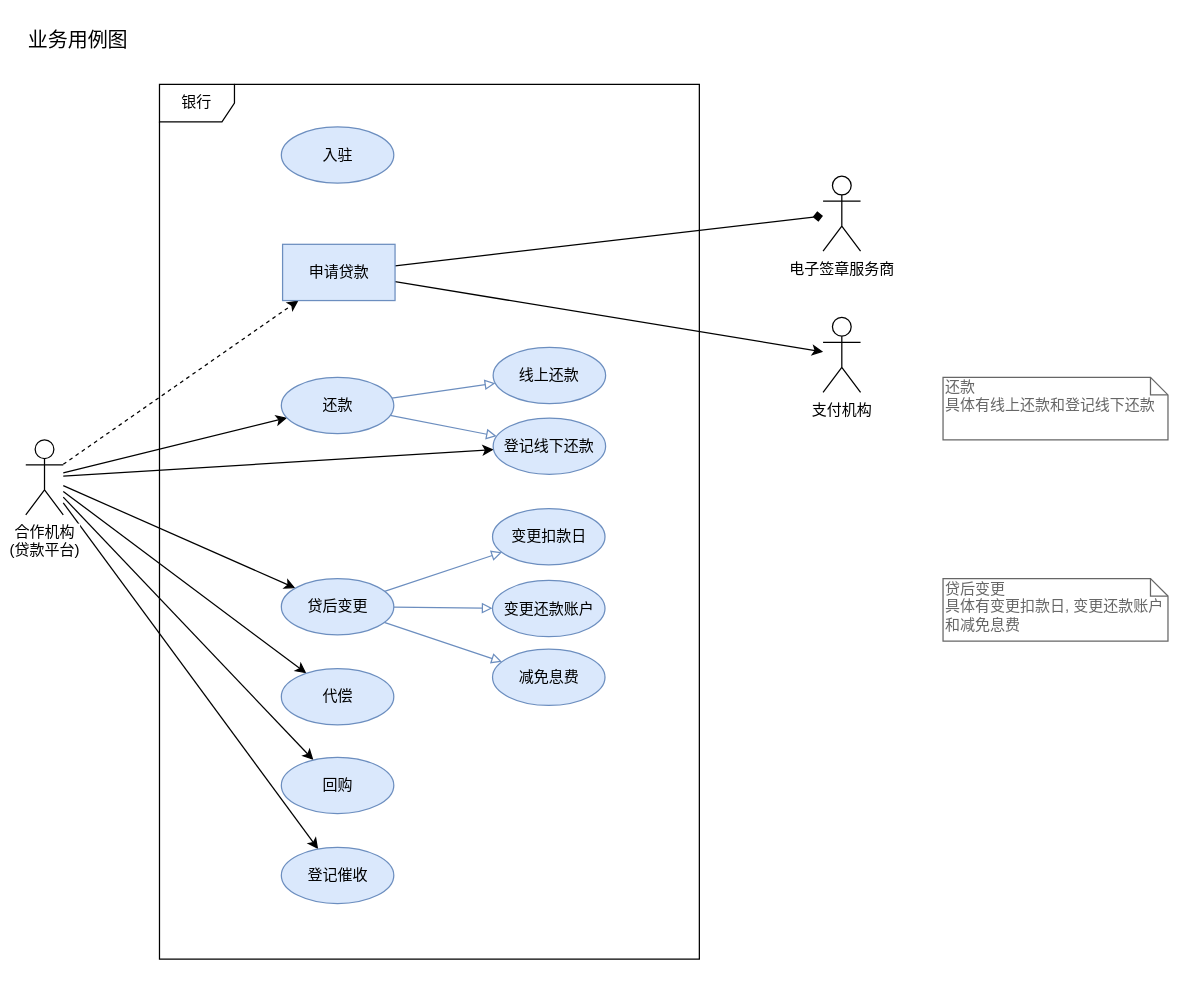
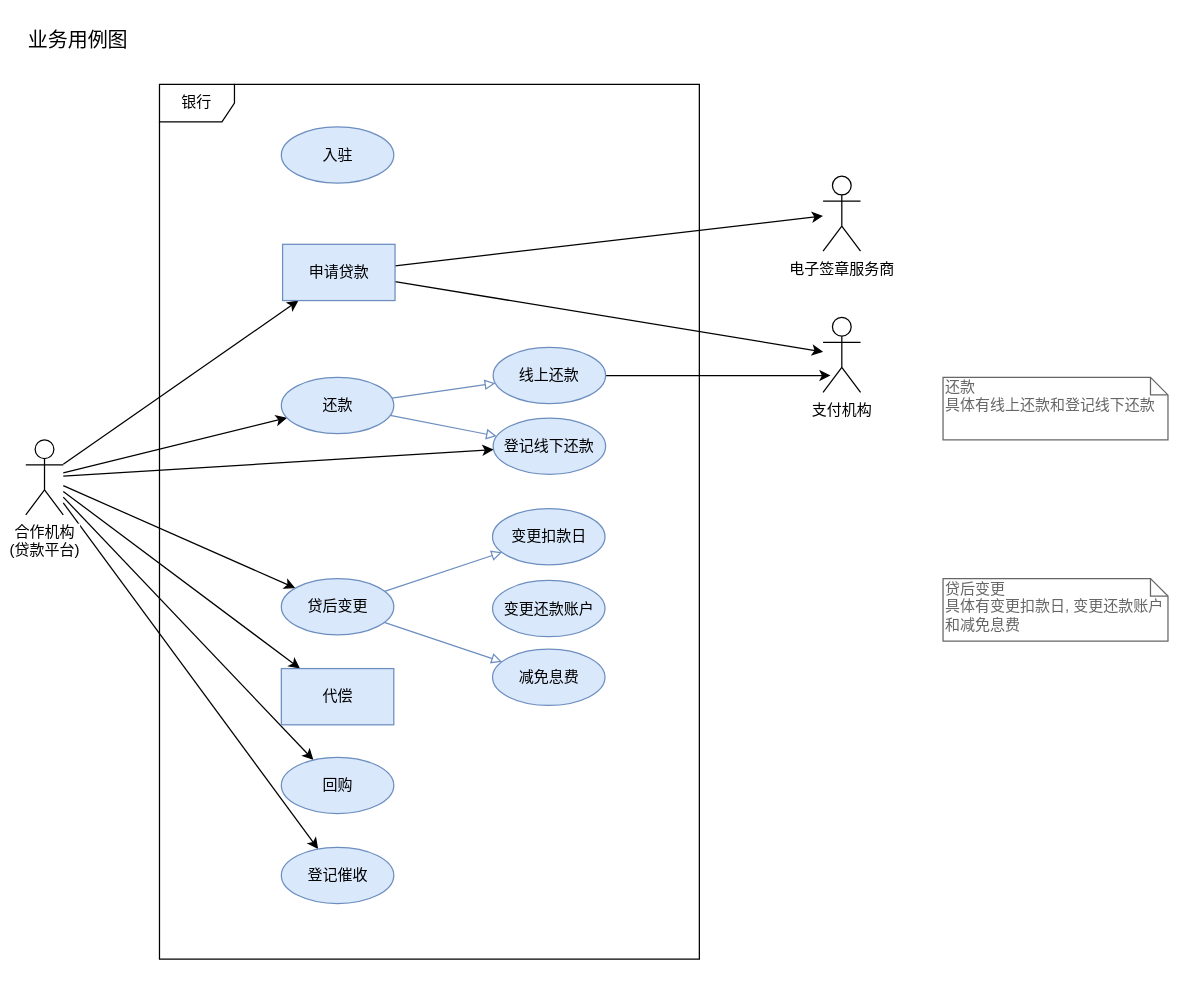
  <mxCell id="0" />
  <mxCell id="1" parent="0" />
  <mxCell id="2" value="银行" style="shape=umlFrame;whiteSpace=wrap;html=1;" parent="1" vertex="1"><mxGeometry x="127" y="67" width="432" height="700" as="geometry" /></mxCell>
  <mxCell id="3" style="edgeStyle=none;rounded=0;orthogonalLoop=1;jettySize=auto;html=1;" parent="1" source="10" target="16" edge="1"><mxGeometry relative="1" as="geometry" /></mxCell>
- <mxCell id="4" style="edgeStyle=none;rounded=0;orthogonalLoop=1;jettySize=auto;html=1;dashed=1;" parent="1" source="10" target="13" edge="1"><mxGeometry relative="1" as="geometry" /></mxCell>
+ <mxCell id="4" style="edgeStyle=none;rounded=0;orthogonalLoop=1;jettySize=auto;html=1;" parent="1" source="10" target="13" edge="1"><mxGeometry relative="1" as="geometry" /></mxCell>
  <mxCell id="5" style="edgeStyle=none;rounded=0;orthogonalLoop=1;jettySize=auto;html=1;" parent="1" source="10" target="20" edge="1"><mxGeometry relative="1" as="geometry" /></mxCell>
  <mxCell id="6" style="edgeStyle=none;rounded=0;orthogonalLoop=1;jettySize=auto;html=1;" parent="1" source="10" target="21" edge="1"><mxGeometry relative="1" as="geometry" /></mxCell>
  <mxCell id="7" style="edgeStyle=none;rounded=0;orthogonalLoop=1;jettySize=auto;html=1;" parent="1" source="10" target="22" edge="1"><mxGeometry relative="1" as="geometry" /></mxCell>
  <mxCell id="8" style="edgeStyle=none;rounded=0;orthogonalLoop=1;jettySize=auto;html=1;endArrow=classic;endFill=1;" parent="1" source="10" target="26" edge="1"><mxGeometry relative="1" as="geometry" /></mxCell>
  <mxCell id="9" style="rounded=0;orthogonalLoop=1;jettySize=auto;html=1;" parent="1" source="10" target="29" edge="1"><mxGeometry relative="1" as="geometry" /></mxCell>
  <mxCell id="10" value="合作机构&lt;br&gt;(贷款平台)&lt;br&gt;" style="shape=umlActor;verticalLabelPosition=bottom;labelBackgroundColor=#ffffff;verticalAlign=top;html=1;" parent="1" vertex="1"><mxGeometry x="20" y="351.5" width="30" height="60" as="geometry" /></mxCell>
- <mxCell id="11" style="edgeStyle=none;rounded=0;orthogonalLoop=1;jettySize=auto;html=1;endArrow=diamond;endFill=1;" parent="1" source="13" target="30" edge="1"><mxGeometry relative="1" as="geometry" /></mxCell>
+ <mxCell id="11" style="edgeStyle=none;rounded=0;orthogonalLoop=1;jettySize=auto;html=1;endArrow=classic;endFill=1;" parent="1" source="13" target="30" edge="1"><mxGeometry relative="1" as="geometry" /></mxCell>
  <mxCell id="12" style="edgeStyle=none;rounded=0;orthogonalLoop=1;jettySize=auto;html=1;endArrow=classic;endFill=1;" parent="1" source="13" target="31" edge="1"><mxGeometry relative="1" as="geometry" /></mxCell>
  <mxCell id="13" value="申请贷款" style="whiteSpace=wrap;html=1;fillColor=#dae8fc;strokeColor=#6c8ebf;rounded=0;" parent="1" vertex="1"><mxGeometry x="225.5" y="195" width="90" height="45" as="geometry" /></mxCell>
  <mxCell id="14" style="edgeStyle=none;rounded=0;orthogonalLoop=1;jettySize=auto;html=1;endArrow=block;endFill=0;fillColor=#dae8fc;strokeColor=#6c8ebf;" parent="1" source="16" target="28" edge="1"><mxGeometry relative="1" as="geometry" /></mxCell>
  <mxCell id="15" style="edgeStyle=none;rounded=0;orthogonalLoop=1;jettySize=auto;html=1;endArrow=block;endFill=0;fillColor=#dae8fc;strokeColor=#6c8ebf;" parent="1" source="16" target="29" edge="1"><mxGeometry relative="1" as="geometry" /></mxCell>
  <mxCell id="16" value="还款" style="ellipse;whiteSpace=wrap;html=1;fillColor=#dae8fc;strokeColor=#6c8ebf;" parent="1" vertex="1"><mxGeometry x="224.5" y="301.5" width="90" height="45" as="geometry" /></mxCell>
  <mxCell id="17" style="edgeStyle=none;rounded=0;orthogonalLoop=1;jettySize=auto;html=1;endArrow=block;endFill=0;fillColor=#dae8fc;strokeColor=#6c8ebf;" parent="1" source="20" target="23" edge="1"><mxGeometry relative="1" as="geometry" /></mxCell>
- <mxCell id="18" style="edgeStyle=none;rounded=0;orthogonalLoop=1;jettySize=auto;html=1;endArrow=block;endFill=0;fillColor=#dae8fc;strokeColor=#6c8ebf;" parent="1" source="20" target="24" edge="1"><mxGeometry relative="1" as="geometry" /></mxCell>
  <mxCell id="19" style="edgeStyle=none;rounded=0;orthogonalLoop=1;jettySize=auto;html=1;endArrow=block;endFill=0;fillColor=#dae8fc;strokeColor=#6c8ebf;" parent="1" source="20" target="25" edge="1"><mxGeometry relative="1" as="geometry" /></mxCell>
  <mxCell id="20" value="贷后变更" style="ellipse;whiteSpace=wrap;html=1;fillColor=#dae8fc;strokeColor=#6c8ebf;" parent="1" vertex="1"><mxGeometry x="224.5" y="462.5" width="90" height="45" as="geometry" /></mxCell>
- <mxCell id="21" value="代偿" style="ellipse;whiteSpace=wrap;html=1;fillColor=#dae8fc;strokeColor=#6c8ebf;" parent="1" vertex="1"><mxGeometry x="224.5" y="534.5" width="90" height="45" as="geometry" /></mxCell>
+ <mxCell id="21" value="代偿" style="whiteSpace=wrap;html=1;fillColor=#dae8fc;strokeColor=#6c8ebf;rounded=0;" parent="1" vertex="1"><mxGeometry x="224.5" y="534.5" width="90" height="45" as="geometry" /></mxCell>
  <mxCell id="22" value="回购" style="ellipse;whiteSpace=wrap;html=1;fillColor=#dae8fc;strokeColor=#6c8ebf;" parent="1" vertex="1"><mxGeometry x="224.5" y="605.5" width="90" height="45" as="geometry" /></mxCell>
  <mxCell id="23" value="变更扣款日" style="ellipse;whiteSpace=wrap;html=1;fillColor=#dae8fc;strokeColor=#6c8ebf;" parent="1" vertex="1"><mxGeometry x="393.5" y="406.5" width="90" height="45" as="geometry" /></mxCell>
  <mxCell id="24" value="变更还款账户" style="ellipse;whiteSpace=wrap;html=1;fillColor=#dae8fc;strokeColor=#6c8ebf;" parent="1" vertex="1"><mxGeometry x="393.5" y="464" width="90" height="45" as="geometry" /></mxCell>
  <mxCell id="25" value="减免息费" style="ellipse;whiteSpace=wrap;html=1;fillColor=#dae8fc;strokeColor=#6c8ebf;" parent="1" vertex="1"><mxGeometry x="393.5" y="519" width="90" height="45" as="geometry" /></mxCell>
  <mxCell id="26" value="登记催收" style="ellipse;whiteSpace=wrap;html=1;fillColor=#dae8fc;strokeColor=#6c8ebf;" parent="1" vertex="1"><mxGeometry x="224.5" y="677.5" width="90" height="45" as="geometry" /></mxCell>
+ <mxCell id="27" style="edgeStyle=none;rounded=0;orthogonalLoop=1;jettySize=auto;html=1;entryX=0.2;entryY=0.775;entryDx=0;entryDy=0;entryPerimeter=0;endArrow=classic;endFill=1;" parent="1" source="28" target="31" edge="1"><mxGeometry relative="1" as="geometry" /></mxCell>
  <mxCell id="28" value="线上还款" style="ellipse;whiteSpace=wrap;html=1;fillColor=#dae8fc;strokeColor=#6c8ebf;" parent="1" vertex="1"><mxGeometry x="394" y="277.5" width="90" height="45" as="geometry" /></mxCell>
  <mxCell id="29" value="登记线下还款" style="ellipse;whiteSpace=wrap;html=1;fillColor=#dae8fc;strokeColor=#6c8ebf;" parent="1" vertex="1"><mxGeometry x="394" y="334" width="90" height="45" as="geometry" /></mxCell>
  <mxCell id="30" value="电子签章服务商&lt;br&gt;" style="shape=umlActor;verticalLabelPosition=bottom;labelBackgroundColor=#ffffff;verticalAlign=top;html=1;" parent="1" vertex="1"><mxGeometry x="658" y="140.5" width="30" height="60" as="geometry" /></mxCell>
  <mxCell id="31" value="支付机构" style="shape=umlActor;verticalLabelPosition=bottom;labelBackgroundColor=#ffffff;verticalAlign=top;html=1;" parent="1" vertex="1"><mxGeometry x="658" y="253.5" width="30" height="60" as="geometry" /></mxCell>
  <mxCell id="32" value="还款&lt;br&gt;具体有线上还款和登记线下还款&lt;br&gt;" style="shape=note;whiteSpace=wrap;html=1;size=14;verticalAlign=top;align=left;spacingTop=-6;strokeColor=#666666;fontColor=#666666;" parent="1" vertex="1"><mxGeometry x="754" y="301.5" width="180" height="50" as="geometry" /></mxCell>
  <mxCell id="33" value="贷后变更&lt;br&gt;具体有变更扣款日, 变更还款账户和减免息费&lt;br&gt;" style="shape=note;whiteSpace=wrap;html=1;size=14;verticalAlign=top;align=left;spacingTop=-6;strokeColor=#666666;fontColor=#666666;" parent="1" vertex="1"><mxGeometry x="754" y="462.5" width="180" height="50" as="geometry" /></mxCell>
  <mxCell id="34" value="入驻" style="ellipse;whiteSpace=wrap;html=1;fillColor=#dae8fc;strokeColor=#6c8ebf;" parent="1" vertex="1"><mxGeometry x="224.5" y="101" width="90" height="45" as="geometry" /></mxCell>
  <mxCell id="35" value="业务用例图" style="text;html=1;resizable=0;points=[];autosize=1;align=left;verticalAlign=top;spacingTop=-4;fontSize=16;fontColor=#000;fontStyle=0;spacingBottom=0;" parent="1" vertex="1"><mxGeometry x="20" y="20" width="90" height="19" as="geometry" /></mxCell>
